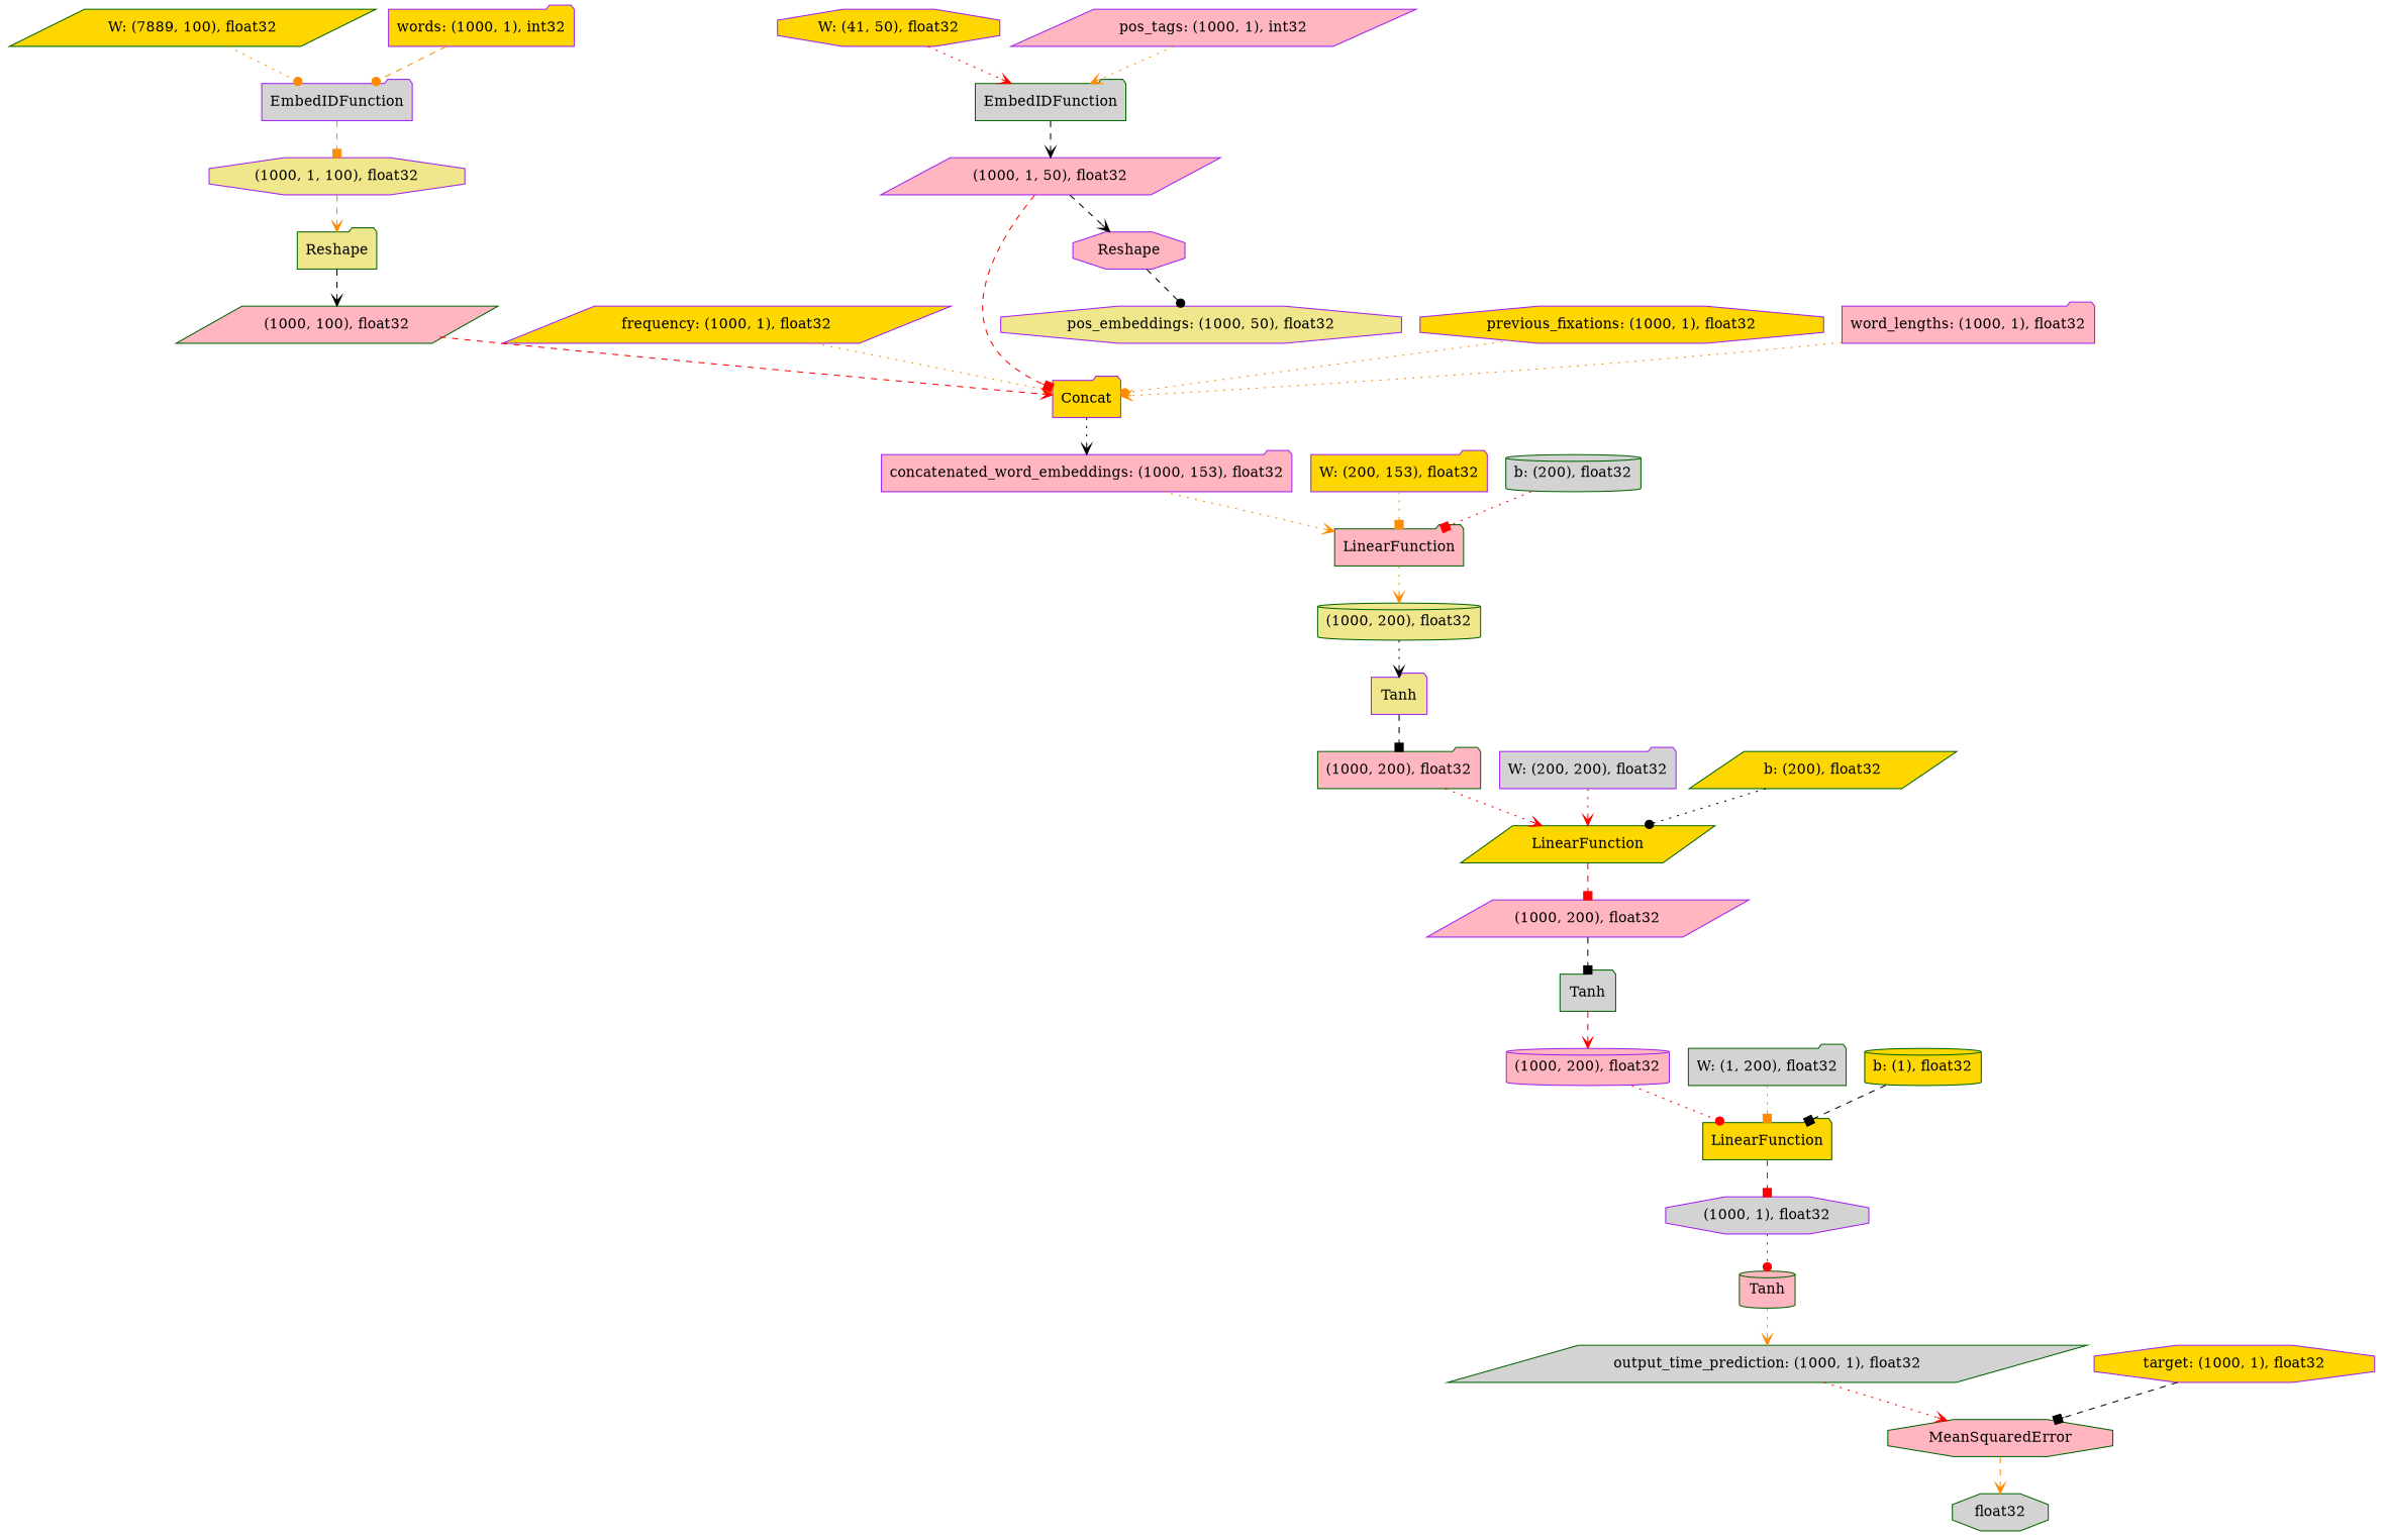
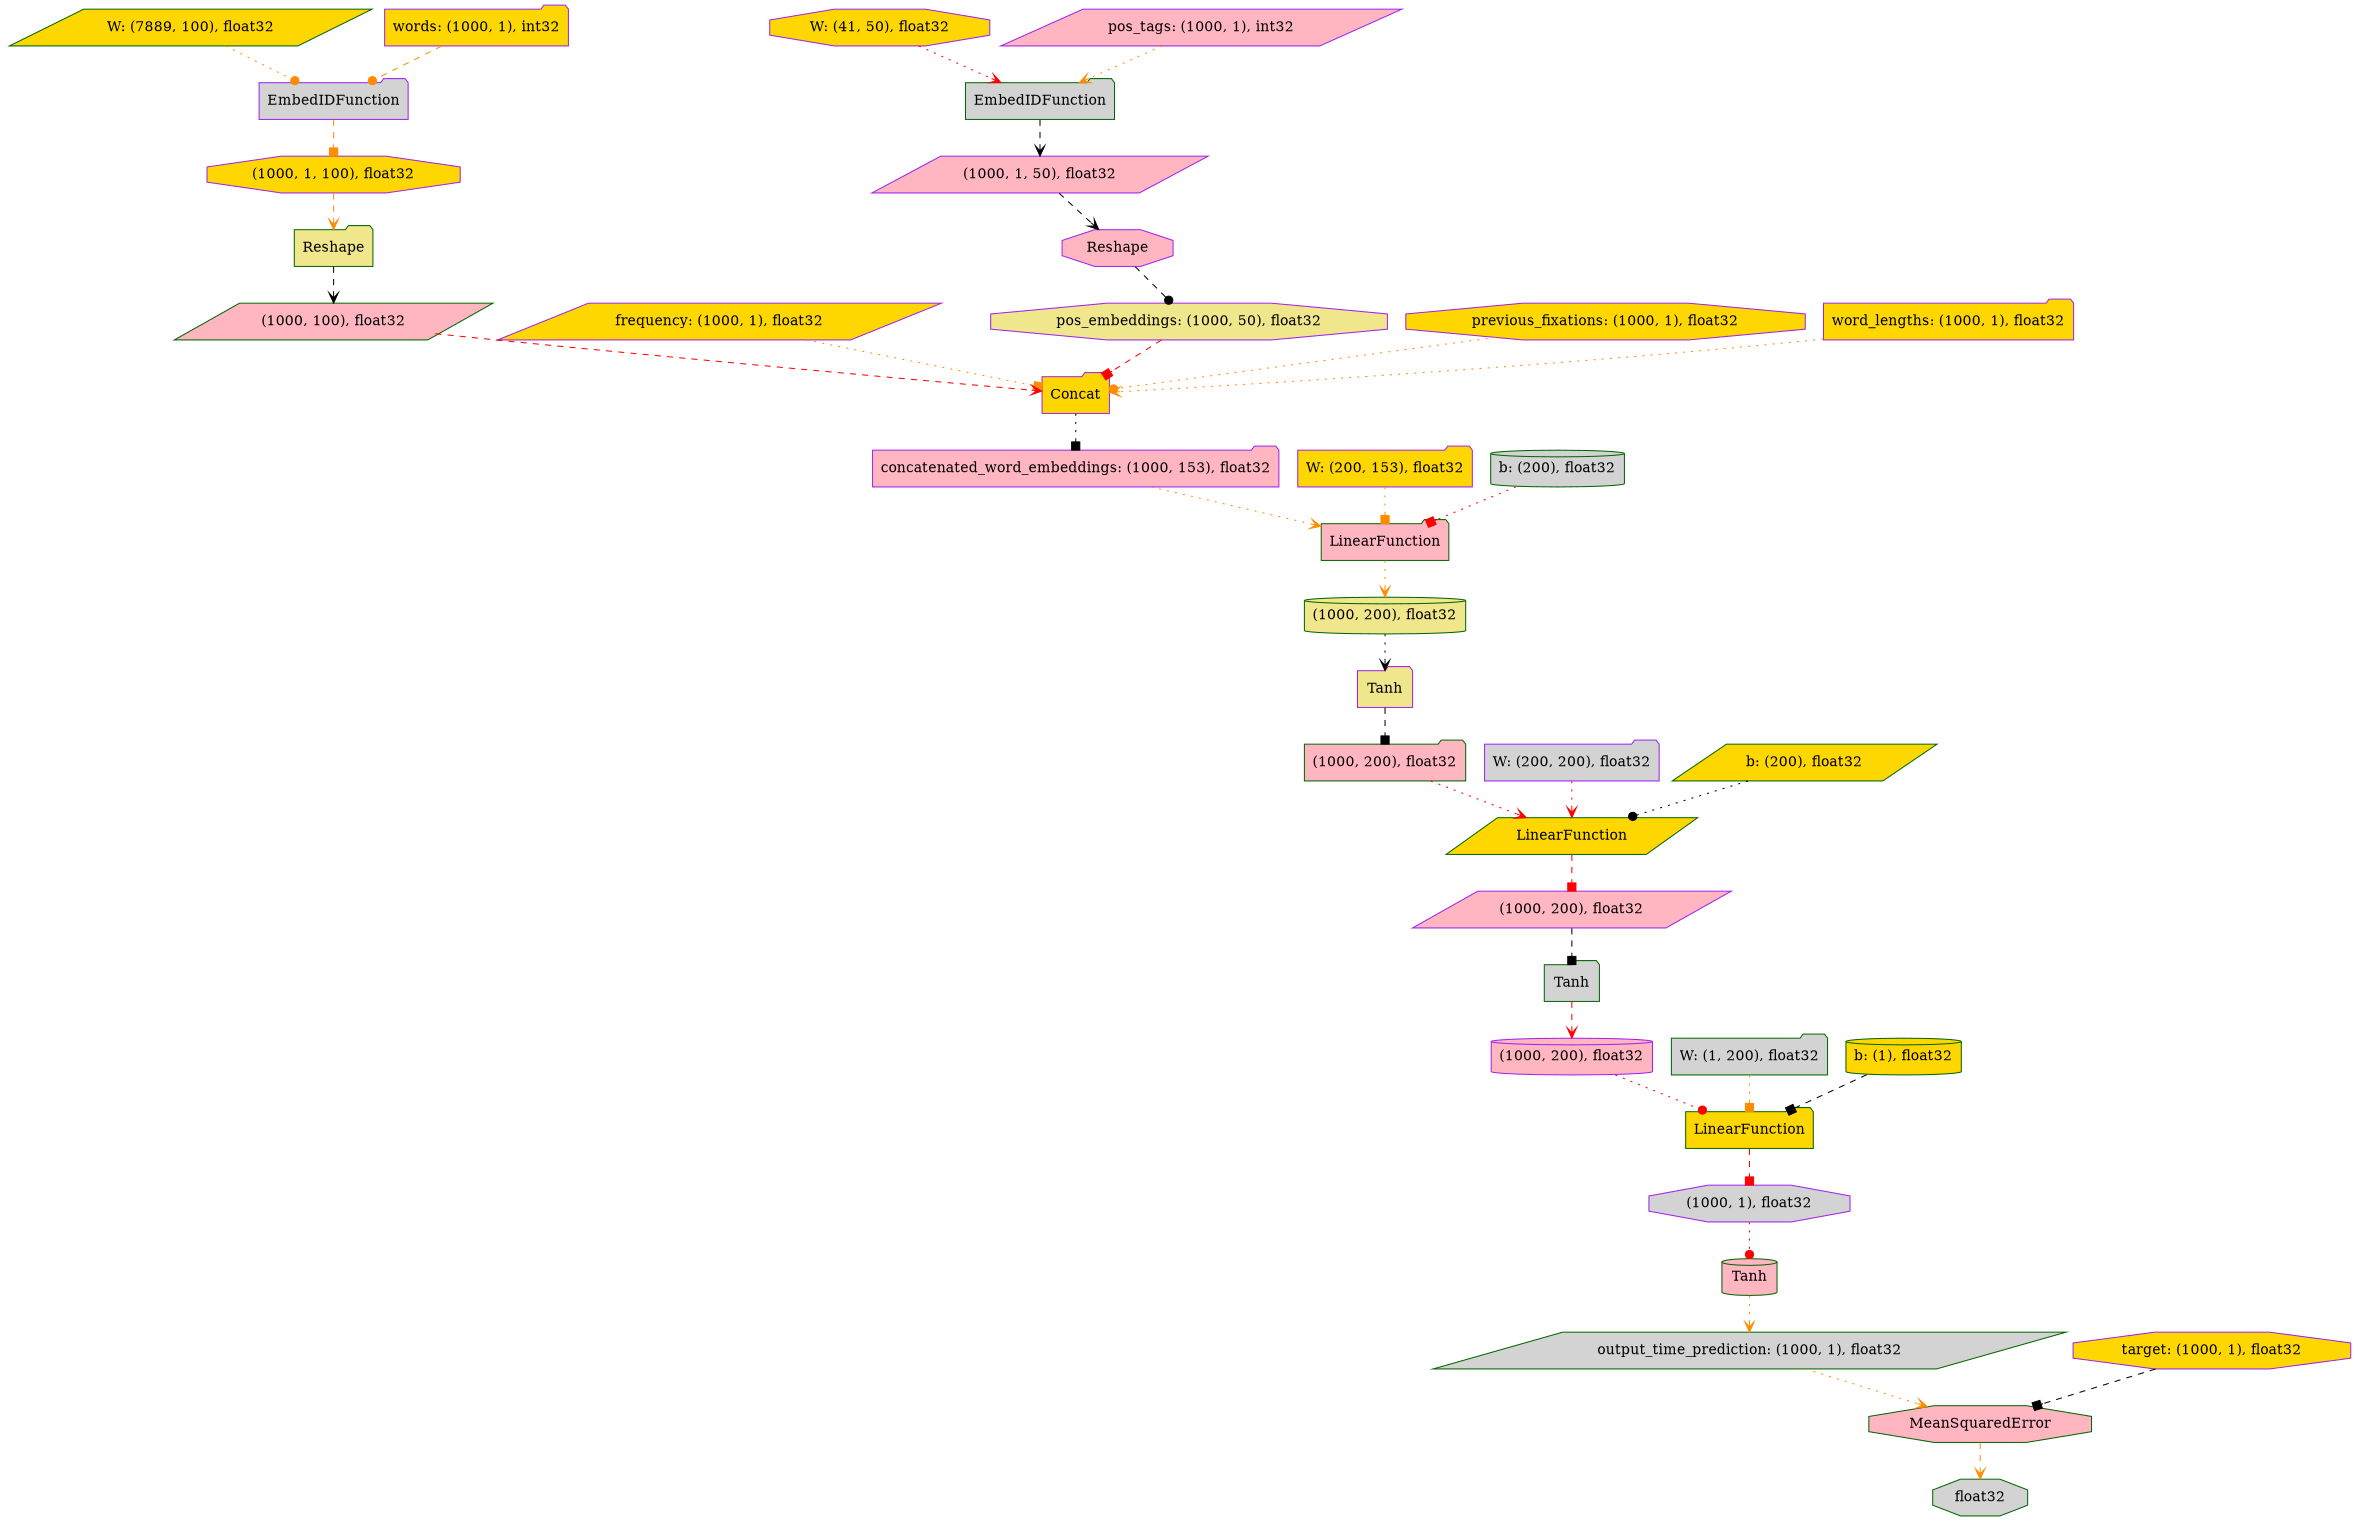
  digraph {
    rankdir=TB
    node [color=purple fillcolor=gold shape=folder style=filled]
    edge [arrowhead=vee color=darkorange style=dotted]
    n1 [color=darkgreen label="W: (7889, 100), float32" shape=parallelogram]
    n2 [fillcolor=lightgrey label=EmbedIDFunction]
-   n3 [fillcolor=khaki label="(1000, 1, 100), float32" shape=octagon]
+   n3 [label="(1000, 1, 100), float32" shape=octagon]
    n4 [fillcolor=lightpink label="concatenated_word_embeddings: (1000, 153), float32"]
    n5 [color=darkgreen fillcolor=lightpink label=LinearFunction]
    n6 [color=darkgreen fillcolor=khaki label="(1000, 200), float32" shape=cylinder]
    n7 [label="frequency: (1000, 1), float32" shape=parallelogram]
    n8 [label=Concat]
    n9 [color=darkgreen label=LinearFunction]
    n10 [fillcolor=lightgrey label="(1000, 1), float32" shape=octagon]
    n11 [color=darkgreen fillcolor=lightpink label=Tanh shape=cylinder]
    n12 [label="W: (41, 50), float32" shape=octagon]
    n13 [color=darkgreen fillcolor=lightgrey label=EmbedIDFunction]
    n14 [fillcolor=lightpink label="(1000, 1, 50), float32" shape=parallelogram]
    n15 [fillcolor=lightpink label="pos_tags: (1000, 1), int32" shape=parallelogram]
    n16 [color=darkgreen fillcolor=lightpink label="(1000, 200), float32"]
    n17 [color=darkgreen label=LinearFunction shape=parallelogram]
    n18 [fillcolor=lightpink label="(1000, 200), float32" shape=parallelogram]
    n19 [fillcolor=khaki label="pos_embeddings: (1000, 50), float32" shape=octagon]
    n20 [color=darkgreen fillcolor=lightpink label=MeanSquaredError shape=octagon]
    n21 [color=darkgreen fillcolor=lightgrey label=float32 shape=octagon]
    n22 [label="W: (200, 153), float32"]
    n23 [color=darkgreen fillcolor=lightgrey label=Tanh]
    n24 [fillcolor=lightpink label="(1000, 200), float32" shape=cylinder]
    n25 [color=darkgreen fillcolor=lightgrey label="b: (200), float32" shape=cylinder]
    n26 [label="previous_fixations: (1000, 1), float32" shape=octagon]
    n27 [fillcolor=lightgrey label="W: (200, 200), float32"]
    n28 [color=darkgreen fillcolor=lightgrey label="output_time_prediction: (1000, 1), float32" shape=parallelogram]
    n29 [label="target: (1000, 1), float32" shape=octagon]
    n30 [fillcolor=khaki label=Tanh]
    n31 [color=darkgreen label="b: (200), float32" shape=parallelogram]
    n32 [label="words: (1000, 1), int32"]
    n33 [color=darkgreen fillcolor=khaki label=Reshape]
    n34 [color=darkgreen fillcolor=lightgrey label="W: (1, 200), float32"]
    n35 [fillcolor=lightpink label=Reshape shape=octagon]
    n36 [color=darkgreen fillcolor=lightpink label="(1000, 100), float32" shape=parallelogram]
    n37 [color=darkgreen label="b: (1), float32" shape=cylinder]
-   n38 [fillcolor=lightpink label="word_lengths: (1000, 1), float32"]
+   n38 [label="word_lengths: (1000, 1), float32"]
    n1 -> n2 [arrowhead=dot]
    n2 -> n3 [arrowhead=box style=dashed]
    n3 -> n33 [style=dashed]
    n4 -> n5
    n5 -> n6
    n6 -> n30 [color=black]
    n7 -> n8 [arrowhead=box]
-   n8 -> n4 [color=black]
+   n8 -> n4 [arrowhead=box color=black]
    n9 -> n10 [arrowhead=box color=red style=dashed]
    n10 -> n11 [arrowhead=dot color=red]
    n11 -> n28
    n12 -> n13 [color=red]
    n13 -> n14 [color=black style=dashed]
    n14 -> n35 [color=black style=dashed]
    n15 -> n13
    n16 -> n17 [color=red]
    n17 -> n18 [arrowhead=box color=red style=dashed]
    n18 -> n23 [arrowhead=box color=black style=dashed]
-   n14 -> n8 [arrowhead=box color=red style=dashed]
+   n19 -> n8 [arrowhead=box color=red style=dashed]
    n20 -> n21 [style=dashed]
    n22 -> n5 [arrowhead=box]
    n23 -> n24 [color=red style=dashed]
    n24 -> n9 [arrowhead=dot color=red]
    n25 -> n5 [arrowhead=box color=red]
    n26 -> n8 [arrowhead=dot]
    n27 -> n17 [color=red]
-   n28 -> n20 [color=red]
+   n28 -> n20
    n29 -> n20 [arrowhead=box color=black style=dashed]
    n30 -> n16 [arrowhead=box color=black style=dashed]
    n31 -> n17 [arrowhead=dot color=black]
    n32 -> n2 [arrowhead=dot style=dashed]
    n33 -> n36 [color=black style=dashed]
    n34 -> n9 [arrowhead=box]
    n35 -> n19 [arrowhead=dot color=black style=dashed]
    n36 -> n8 [color=red style=dashed]
    n37 -> n9 [arrowhead=box color=black style=dashed]
    n38 -> n8
  }
